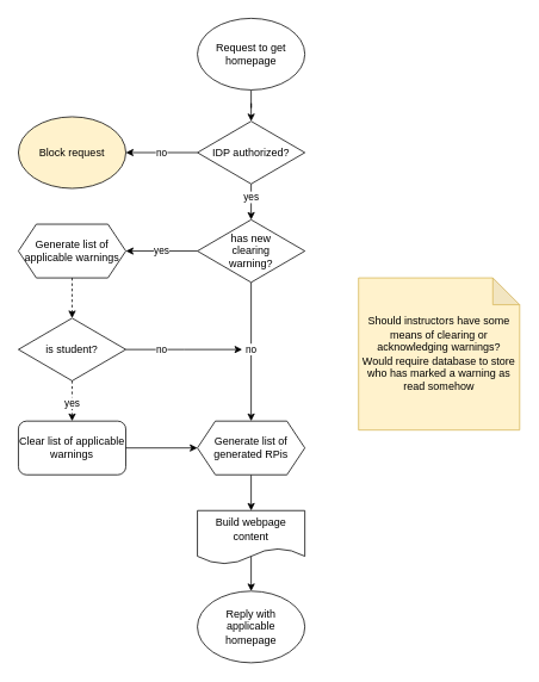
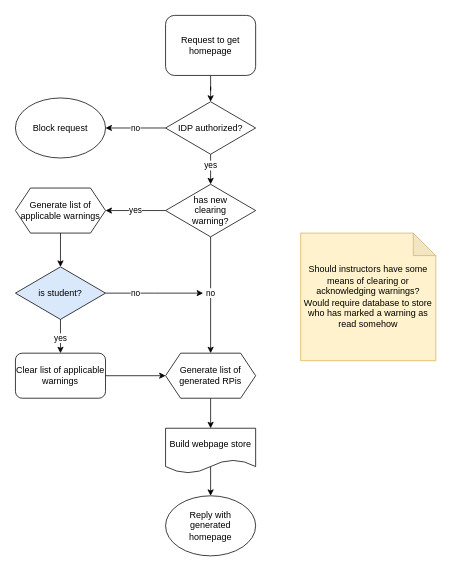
  <mxCell id="0" />
  <mxCell id="1" parent="0" />
  <mxCell id="2" value="no" style="edgeStyle=orthogonalEdgeStyle;rounded=0;orthogonalLoop=1;jettySize=auto;html=1;" edge="1" parent="1" source="4" target="7"><mxGeometry relative="1" as="geometry"><mxPoint x="420" y="150" as="targetPoint" /><mxPoint as="offset" /></mxGeometry></mxCell>
  <mxCell id="3" value="yes" style="edgeStyle=orthogonalEdgeStyle;rounded=0;orthogonalLoop=1;jettySize=auto;html=1;" edge="1" parent="1" source="4" target="10"><mxGeometry x="-0.25" relative="1" as="geometry"><mxPoint x="280" y="250" as="targetPoint" /><mxPoint as="offset" /></mxGeometry></mxCell>
  <mxCell id="4" value="IDP authorized?" style="rhombus;whiteSpace=wrap;html=1;" vertex="1" parent="1"><mxGeometry x="220" y="135" width="120" height="70" as="geometry" /></mxCell>
  <mxCell id="5" style="edgeStyle=orthogonalEdgeStyle;rounded=0;orthogonalLoop=1;jettySize=auto;html=1;" edge="1" parent="1" source="6" target="4"><mxGeometry relative="1" as="geometry" /></mxCell>
- <mxCell id="6" value="Request to get homepage" style="ellipse;whiteSpace=wrap;html=1;" vertex="1" parent="1"><mxGeometry x="220" y="20" width="120" height="80" as="geometry" /></mxCell>
- <mxCell id="7" value="Block request" style="ellipse;whiteSpace=wrap;html=1;fillColor=#fff2cc;" vertex="1" parent="1"><mxGeometry x="20" y="130" width="120" height="80" as="geometry" /></mxCell>
+ <mxCell id="6" value="Request to get homepage" style="whiteSpace=wrap;html=1;rounded=1;" vertex="1" parent="1"><mxGeometry x="220" y="20" width="120" height="80" as="geometry" /></mxCell>
+ <mxCell id="7" value="Block request" style="ellipse;whiteSpace=wrap;html=1;" vertex="1" parent="1"><mxGeometry x="20" y="130" width="120" height="80" as="geometry" /></mxCell>
  <mxCell id="8" value="yes" style="edgeStyle=orthogonalEdgeStyle;rounded=0;orthogonalLoop=1;jettySize=auto;html=1;" edge="1" parent="1" source="10" target="21"><mxGeometry relative="1" as="geometry"><mxPoint x="140" y="280" as="targetPoint" /></mxGeometry></mxCell>
  <mxCell id="9" value="no" style="edgeStyle=orthogonalEdgeStyle;rounded=0;orthogonalLoop=1;jettySize=auto;html=1;" edge="1" parent="1" source="10" target="20"><mxGeometry x="-0.032" relative="1" as="geometry"><mxPoint x="280" y="470" as="targetPoint" /><Array as="points" /><mxPoint as="offset" /></mxGeometry></mxCell>
  <mxCell id="10" value="&lt;div&gt;has new&lt;/div&gt;&lt;div&gt;clearing&lt;/div&gt;&lt;div&gt;warning?&lt;/div&gt;" style="rhombus;whiteSpace=wrap;html=1;" vertex="1" parent="1"><mxGeometry x="220" y="245" width="120" height="70" as="geometry" /></mxCell>
  <mxCell id="11" value="Clear list of applicable warnings" style="rounded=1;whiteSpace=wrap;html=1;" vertex="1" parent="1"><mxGeometry x="20" y="470" width="120" height="60" as="geometry" /></mxCell>
  <mxCell id="12" value="no" style="edgeStyle=orthogonalEdgeStyle;rounded=0;orthogonalLoop=1;jettySize=auto;html=1;" edge="1" parent="1" source="13"><mxGeometry x="-0.385" relative="1" as="geometry"><mxPoint x="270" y="390" as="targetPoint" /><mxPoint as="offset" /></mxGeometry></mxCell>
- <mxCell id="13" value="is student?" style="rhombus;whiteSpace=wrap;html=1;" vertex="1" parent="1"><mxGeometry x="20" y="355" width="120" height="70" as="geometry" /></mxCell>
- <mxCell id="14" value="" style="endArrow=classic;html=1;dashed=1;" edge="1" parent="1" source="21" target="13"><mxGeometry width="50" height="50" relative="1" as="geometry"><mxPoint x="80" y="310" as="sourcePoint" /><mxPoint x="-110" y="380" as="targetPoint" /></mxGeometry></mxCell>
- <mxCell id="15" value="yes" style="endArrow=classic;html=1;dashed=1;" edge="1" parent="1" source="13" target="11"><mxGeometry x="0.111" width="50" height="50" relative="1" as="geometry"><mxPoint x="-80" y="500" as="sourcePoint" /><mxPoint x="-30" y="450" as="targetPoint" /><mxPoint as="offset" /></mxGeometry></mxCell>
+ <mxCell id="13" value="is student?" style="rhombus;whiteSpace=wrap;html=1;fillColor=#dae8fc;" vertex="1" parent="1"><mxGeometry x="20" y="355" width="120" height="70" as="geometry" /></mxCell>
+ <mxCell id="14" value="" style="endArrow=classic;html=1;" edge="1" parent="1" source="21" target="13"><mxGeometry width="50" height="50" relative="1" as="geometry"><mxPoint x="80" y="310" as="sourcePoint" /><mxPoint x="-110" y="380" as="targetPoint" /></mxGeometry></mxCell>
+ <mxCell id="15" value="yes" style="endArrow=classic;html=1;" edge="1" parent="1" source="13" target="11"><mxGeometry x="0.111" width="50" height="50" relative="1" as="geometry"><mxPoint x="-80" y="500" as="sourcePoint" /><mxPoint x="-30" y="450" as="targetPoint" /><mxPoint as="offset" /></mxGeometry></mxCell>
  <mxCell id="16" style="edgeStyle=orthogonalEdgeStyle;rounded=0;orthogonalLoop=1;jettySize=auto;html=1;" edge="1" parent="1" source="20" target="17"><mxGeometry relative="1" as="geometry"><mxPoint x="280" y="530" as="sourcePoint" /></mxGeometry></mxCell>
- <mxCell id="17" value="Build webpage content" style="shape=document;whiteSpace=wrap;html=1;boundedLbl=1;" vertex="1" parent="1"><mxGeometry x="220" y="570" width="120" height="60" as="geometry" /></mxCell>
- <mxCell id="18" value="&lt;div&gt;Reply with &lt;br&gt;&lt;/div&gt;&lt;div&gt;applicable&lt;/div&gt;&lt;div&gt; homepage&lt;/div&gt;" style="ellipse;whiteSpace=wrap;html=1;" vertex="1" parent="1"><mxGeometry x="220" y="660" width="120" height="80" as="geometry" /></mxCell>
+ <mxCell id="17" value="Build webpage store" style="shape=document;whiteSpace=wrap;html=1;boundedLbl=1;" vertex="1" parent="1"><mxGeometry x="220" y="570" width="120" height="60" as="geometry" /></mxCell>
+ <mxCell id="18" value="&lt;div&gt;Reply with &lt;br&gt;&lt;/div&gt;&lt;div&gt;generated&lt;/div&gt;&lt;div&gt; homepage&lt;/div&gt;" style="ellipse;whiteSpace=wrap;html=1;" vertex="1" parent="1"><mxGeometry x="220" y="660" width="120" height="80" as="geometry" /></mxCell>
  <mxCell id="19" value="" style="endArrow=classic;html=1;exitX=0.5;exitY=0.85;exitDx=0;exitDy=0;exitPerimeter=0;" edge="1" parent="1" source="17" target="18"><mxGeometry width="50" height="50" relative="1" as="geometry"><mxPoint x="450" y="670" as="sourcePoint" /><mxPoint x="500" y="620" as="targetPoint" /></mxGeometry></mxCell>
  <mxCell id="20" value="Generate list of generated RPis" style="shape=hexagon;perimeter=hexagonPerimeter2;whiteSpace=wrap;html=1;fixedSize=1;" vertex="1" parent="1"><mxGeometry x="220" y="470" width="120" height="60" as="geometry" /></mxCell>
  <mxCell id="21" value="&lt;div&gt;Generate list of &lt;br&gt;&lt;/div&gt;&lt;div&gt;applicable warnings&lt;/div&gt;" style="shape=hexagon;perimeter=hexagonPerimeter2;whiteSpace=wrap;html=1;fixedSize=1;" vertex="1" parent="1"><mxGeometry x="20" y="250" width="120" height="60" as="geometry" /></mxCell>
  <mxCell id="22" value="" style="endArrow=classic;html=1;" edge="1" parent="1" source="11" target="20"><mxGeometry width="50" height="50" relative="1" as="geometry"><mxPoint x="-20" y="640" as="sourcePoint" /><mxPoint x="30" y="590" as="targetPoint" /></mxGeometry></mxCell>
  <mxCell id="23" value="&lt;div&gt;Should instructors have some means of clearing or acknowledging warnings?&lt;/div&gt;&lt;div&gt;Would require database to store who has marked a warning as read somehow&lt;br&gt;&lt;/div&gt;" style="shape=note;whiteSpace=wrap;html=1;backgroundOutline=1;darkOpacity=0.05;fillColor=#fff2cc;strokeColor=#d6b656;" vertex="1" parent="1"><mxGeometry x="400" y="310" width="180" height="170" as="geometry" /></mxCell>
